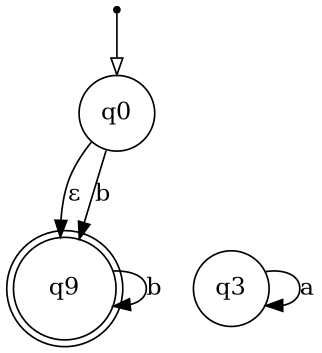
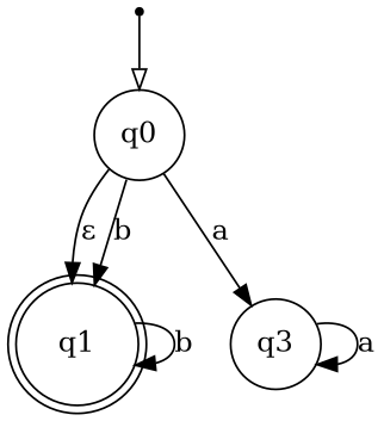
  digraph {
    node [shape=circle]
    __start [shape=point]
    q0
-   q1 [shape=doublecircle label=q9]
+   q1 [shape=doublecircle]
    q3
    __start -> q0 [arrowhead=empty]
    q0 -> q1 [label="ε"]
    q0 -> q1 [label=b]
+   q0 -> q3 [label=a]
    q1 -> q1 [label=b]
    q3 -> q3 [label=a]
  }
